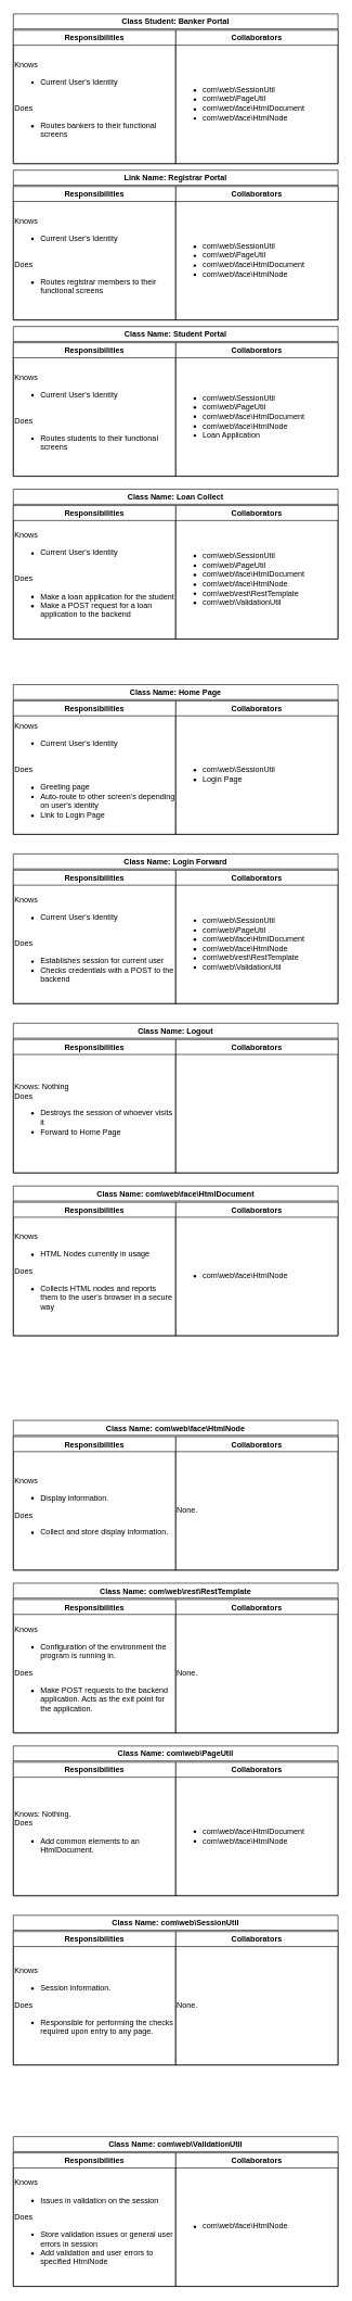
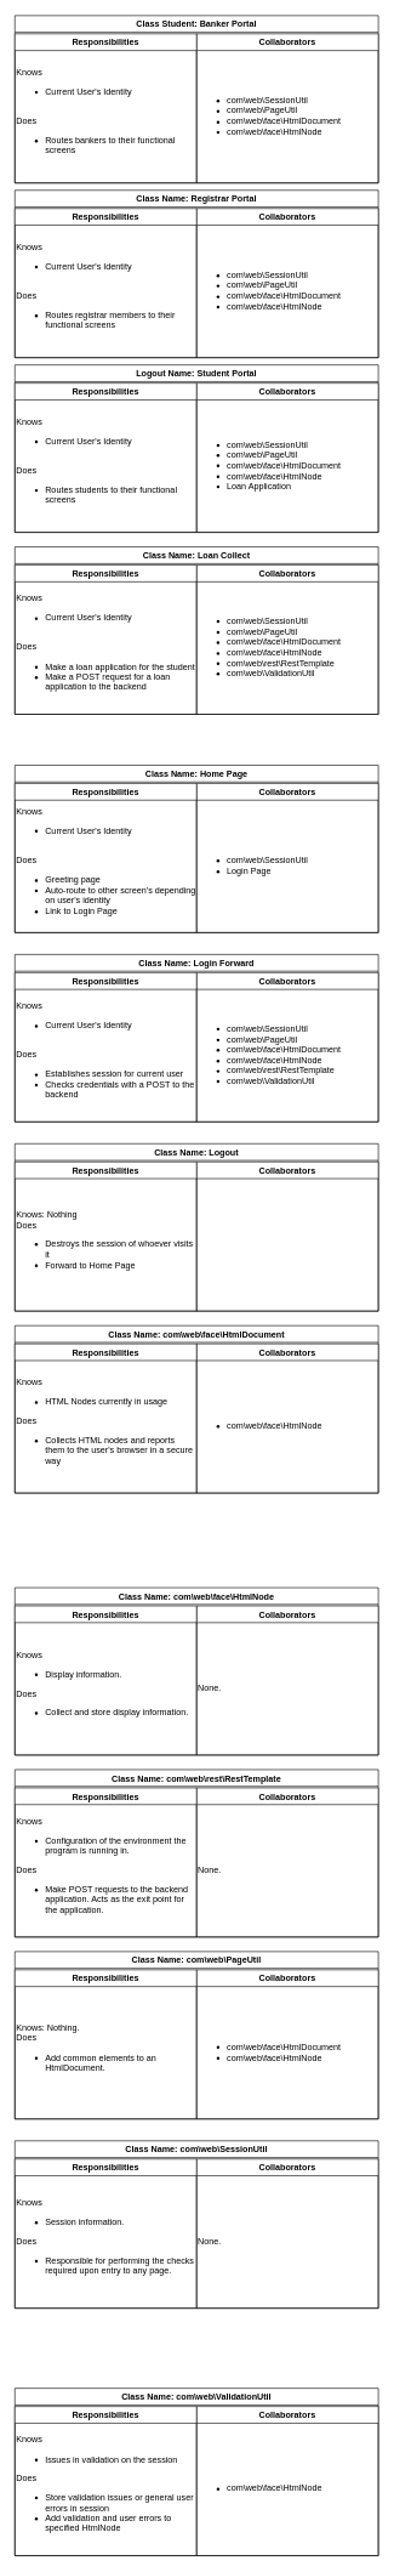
  <mxCell id="0" />
  <mxCell id="1" parent="0" />
  <mxCell id="2" value="Class Student: Banker Portal" style="swimlane;" parent="1" vertex="1"><mxGeometry x="20" y="20" width="500" height="230" as="geometry" /></mxCell>
  <mxCell id="3" value="Collaborators" style="swimlane;" parent="2" vertex="1"><mxGeometry x="250" y="25" width="250" height="205" as="geometry" /></mxCell>
  <mxCell id="4" value="&lt;ul&gt;&lt;li&gt;com\web\SessionUtil&lt;/li&gt;&lt;li&gt;com\web\PageUtil&lt;/li&gt;&lt;li&gt;com\web\face\HtmlDocument&lt;/li&gt;&lt;li&gt;com\web\face\HtmlNode&lt;/li&gt;&lt;/ul&gt;" style="text;html=1;strokeColor=none;fillColor=none;align=left;verticalAlign=middle;whiteSpace=wrap;rounded=0;" parent="3" vertex="1"><mxGeometry y="25" width="250" height="175" as="geometry" /></mxCell>
  <mxCell id="5" value="Responsibilities" style="swimlane;" parent="2" vertex="1"><mxGeometry y="25" width="250" height="205" as="geometry" /></mxCell>
  <mxCell id="6" value="Knows&lt;br&gt;&lt;ul&gt;&lt;li&gt;Current User's Identity&lt;/li&gt;&lt;/ul&gt;&lt;br&gt;Does&lt;br&gt;&lt;ul&gt;&lt;li&gt;Routes bankers to their functional screens&lt;/li&gt;&lt;/ul&gt;" style="text;html=1;strokeColor=none;fillColor=none;align=left;verticalAlign=middle;whiteSpace=wrap;rounded=0;" parent="5" vertex="1"><mxGeometry y="25" width="250" height="175" as="geometry" /></mxCell>
- <mxCell id="7" value="Link Name: Registrar Portal" style="swimlane;" parent="1" vertex="1"><mxGeometry x="20" y="260" width="500" height="230" as="geometry" /></mxCell>
+ <mxCell id="7" value="Class Name: Registrar Portal" style="swimlane;" parent="1" vertex="1"><mxGeometry x="20" y="260" width="500" height="230" as="geometry" /></mxCell>
  <mxCell id="8" value="Collaborators" style="swimlane;" parent="7" vertex="1"><mxGeometry x="250" y="25" width="250" height="205" as="geometry" /></mxCell>
  <mxCell id="9" value="&lt;ul&gt;&lt;li&gt;com\web\SessionUtil&lt;/li&gt;&lt;li&gt;com\web\PageUtil&lt;/li&gt;&lt;li&gt;com\web\face\HtmlDocument&lt;/li&gt;&lt;li&gt;com\web\face\HtmlNode&lt;/li&gt;&lt;/ul&gt;" style="text;html=1;strokeColor=none;fillColor=none;align=left;verticalAlign=middle;whiteSpace=wrap;rounded=0;" parent="8" vertex="1"><mxGeometry y="25" width="250" height="175" as="geometry" /></mxCell>
  <mxCell id="10" value="Responsibilities" style="swimlane;" parent="7" vertex="1"><mxGeometry y="25" width="250" height="205" as="geometry" /></mxCell>
  <mxCell id="11" value="Knows&lt;br&gt;&lt;ul&gt;&lt;li&gt;Current User's Identity&lt;/li&gt;&lt;/ul&gt;&lt;br&gt;Does&lt;br&gt;&lt;ul&gt;&lt;li&gt;Routes registrar members to their functional screens&lt;/li&gt;&lt;/ul&gt;" style="text;html=1;strokeColor=none;fillColor=none;align=left;verticalAlign=middle;whiteSpace=wrap;rounded=0;" parent="10" vertex="1"><mxGeometry y="25" width="250" height="175" as="geometry" /></mxCell>
- <mxCell id="12" value="Class Name: Student Portal" style="swimlane;" parent="1" vertex="1"><mxGeometry x="20" y="500" width="500" height="230" as="geometry" /></mxCell>
+ <mxCell id="12" value="Logout Name: Student Portal" style="swimlane;" parent="1" vertex="1"><mxGeometry x="20" y="500" width="500" height="230" as="geometry" /></mxCell>
  <mxCell id="13" value="Collaborators" style="swimlane;" parent="12" vertex="1"><mxGeometry x="250" y="25" width="250" height="205" as="geometry" /></mxCell>
  <mxCell id="14" value="&lt;ul&gt;&lt;li&gt;com\web\SessionUtil&lt;/li&gt;&lt;li&gt;com\web\PageUtil&lt;/li&gt;&lt;li&gt;com\web\face\HtmlDocument&lt;/li&gt;&lt;li&gt;com\web\face\HtmlNode&lt;/li&gt;&lt;li&gt;Loan Application&lt;/li&gt;&lt;/ul&gt;" style="text;html=1;strokeColor=none;fillColor=none;align=left;verticalAlign=middle;whiteSpace=wrap;rounded=0;" parent="13" vertex="1"><mxGeometry y="25" width="250" height="175" as="geometry" /></mxCell>
  <mxCell id="15" value="Responsibilities" style="swimlane;" parent="12" vertex="1"><mxGeometry y="25" width="250" height="205" as="geometry" /></mxCell>
  <mxCell id="16" value="Knows&lt;br&gt;&lt;ul&gt;&lt;li&gt;Current User's Identity&lt;/li&gt;&lt;/ul&gt;&lt;br&gt;Does&lt;br&gt;&lt;ul&gt;&lt;li&gt;Routes students to their functional screens&lt;/li&gt;&lt;/ul&gt;" style="text;html=1;strokeColor=none;fillColor=none;align=left;verticalAlign=middle;whiteSpace=wrap;rounded=0;" parent="15" vertex="1"><mxGeometry y="25" width="250" height="175" as="geometry" /></mxCell>
  <mxCell id="17" value="Class Name: Loan Collect" style="swimlane;" parent="1" vertex="1"><mxGeometry x="20" y="750" width="500" height="230" as="geometry" /></mxCell>
  <mxCell id="18" value="Collaborators" style="swimlane;" parent="17" vertex="1"><mxGeometry x="250" y="25" width="250" height="205" as="geometry" /></mxCell>
  <mxCell id="19" value="&lt;ul&gt;&lt;li&gt;com\web\SessionUtil&lt;/li&gt;&lt;li&gt;com\web\PageUtil&lt;/li&gt;&lt;li&gt;com\web\face\HtmlDocument&lt;/li&gt;&lt;li&gt;com\web\face\HtmlNode&lt;/li&gt;&lt;li&gt;com\web\rest\RestTemplate&lt;/li&gt;&lt;li&gt;com\web\ValidationUtil&lt;/li&gt;&lt;/ul&gt;" style="text;html=1;strokeColor=none;fillColor=none;align=left;verticalAlign=middle;whiteSpace=wrap;rounded=0;" parent="18" vertex="1"><mxGeometry y="25" width="250" height="175" as="geometry" /></mxCell>
  <mxCell id="20" value="Responsibilities" style="swimlane;" parent="17" vertex="1"><mxGeometry y="25" width="250" height="205" as="geometry" /></mxCell>
  <mxCell id="21" value="Knows&lt;br&gt;&lt;ul&gt;&lt;li&gt;Current User's Identity&lt;/li&gt;&lt;/ul&gt;&lt;br&gt;Does&lt;br&gt;&lt;ul&gt;&lt;li&gt;Make a loan application for the student&lt;/li&gt;&lt;li&gt;Make a POST request for a loan application to the backend&lt;/li&gt;&lt;/ul&gt;" style="text;html=1;strokeColor=none;fillColor=none;align=left;verticalAlign=middle;whiteSpace=wrap;rounded=0;" parent="20" vertex="1"><mxGeometry y="25" width="250" height="175" as="geometry" /></mxCell>
  <mxCell id="22" value="Class Name: Home Page" style="swimlane;" parent="1" vertex="1"><mxGeometry x="20" y="1050" width="500" height="230" as="geometry" /></mxCell>
  <mxCell id="23" value="Collaborators" style="swimlane;" parent="22" vertex="1"><mxGeometry x="250" y="25" width="250" height="205" as="geometry" /></mxCell>
  <mxCell id="24" value="&lt;ul&gt;&lt;li&gt;com\web\SessionUtil&lt;/li&gt;&lt;li&gt;Login Page&lt;/li&gt;&lt;/ul&gt;" style="text;html=1;strokeColor=none;fillColor=none;align=left;verticalAlign=middle;whiteSpace=wrap;rounded=0;" parent="23" vertex="1"><mxGeometry y="25" width="250" height="175" as="geometry" /></mxCell>
  <mxCell id="25" value="Responsibilities" style="swimlane;" parent="22" vertex="1"><mxGeometry y="25" width="250" height="205" as="geometry" /></mxCell>
  <mxCell id="26" value="Knows&lt;br&gt;&lt;ul&gt;&lt;li&gt;Current User's Identity&lt;/li&gt;&lt;/ul&gt;&lt;br&gt;Does&lt;br&gt;&lt;ul&gt;&lt;li&gt;Greeting page&lt;/li&gt;&lt;li&gt;Auto-route to other screen's depending on user's identity&lt;/li&gt;&lt;li&gt;Link to Login Page&lt;/li&gt;&lt;/ul&gt;" style="text;html=1;strokeColor=none;fillColor=none;align=left;verticalAlign=middle;whiteSpace=wrap;rounded=0;" parent="25" vertex="1"><mxGeometry y="25" width="250" height="175" as="geometry" /></mxCell>
  <mxCell id="27" value="Class Name: Login Forward" style="swimlane;" parent="1" vertex="1"><mxGeometry x="20" y="1310" width="500" height="230" as="geometry" /></mxCell>
  <mxCell id="28" value="Collaborators" style="swimlane;" parent="27" vertex="1"><mxGeometry x="250" y="25" width="250" height="205" as="geometry" /></mxCell>
  <mxCell id="29" value="&lt;ul&gt;&lt;li&gt;com\web\SessionUtil&lt;/li&gt;&lt;li&gt;com\web\PageUtil&lt;/li&gt;&lt;li&gt;com\web\face\HtmlDocument&lt;/li&gt;&lt;li&gt;com\web\face\HtmlNode&lt;/li&gt;&lt;li&gt;com\web\rest\RestTemplate&lt;/li&gt;&lt;li&gt;com\web\ValidationUtil&lt;/li&gt;&lt;/ul&gt;" style="text;html=1;strokeColor=none;fillColor=none;align=left;verticalAlign=middle;whiteSpace=wrap;rounded=0;" parent="28" vertex="1"><mxGeometry y="25" width="250" height="175" as="geometry" /></mxCell>
  <mxCell id="30" value="Responsibilities" style="swimlane;" parent="27" vertex="1"><mxGeometry y="25" width="250" height="205" as="geometry" /></mxCell>
  <mxCell id="31" value="Knows&lt;br&gt;&lt;ul&gt;&lt;li&gt;Current User's Identity&lt;/li&gt;&lt;/ul&gt;&lt;br&gt;Does&lt;br&gt;&lt;ul&gt;&lt;li&gt;Establishes session for current user&lt;/li&gt;&lt;li&gt;Checks credentials with a POST to the backend&lt;/li&gt;&lt;/ul&gt;" style="text;html=1;strokeColor=none;fillColor=none;align=left;verticalAlign=middle;whiteSpace=wrap;rounded=0;" parent="30" vertex="1"><mxGeometry y="25" width="250" height="175" as="geometry" /></mxCell>
  <mxCell id="32" value="Class Name: Logout" style="swimlane;" parent="1" vertex="1"><mxGeometry x="20" y="1570" width="500" height="230" as="geometry" /></mxCell>
  <mxCell id="33" value="Collaborators" style="swimlane;" parent="32" vertex="1"><mxGeometry x="250" y="25" width="250" height="205" as="geometry" /></mxCell>
  <mxCell id="34" value="Responsibilities" style="swimlane;" parent="32" vertex="1"><mxGeometry y="25" width="250" height="205" as="geometry" /></mxCell>
  <mxCell id="35" value="Knows: Nothing&lt;br&gt;Does&lt;br&gt;&lt;ul&gt;&lt;li&gt;Destroys the session of whoever visits it&lt;/li&gt;&lt;li&gt;Forward to Home Page&lt;/li&gt;&lt;/ul&gt;" style="text;html=1;strokeColor=none;fillColor=none;align=left;verticalAlign=middle;whiteSpace=wrap;rounded=0;" parent="34" vertex="1"><mxGeometry y="25" width="250" height="175" as="geometry" /></mxCell>
  <mxCell id="36" value="Class Name: com\web\face\HtmlDocument" style="swimlane;" vertex="1" parent="1"><mxGeometry x="20" y="1820" width="500" height="230" as="geometry" /></mxCell>
  <mxCell id="37" value="Collaborators" style="swimlane;" vertex="1" parent="36"><mxGeometry x="250" y="25" width="250" height="205" as="geometry" /></mxCell>
  <mxCell id="38" value="&lt;ul&gt;&lt;li&gt;com\web\face\HtmlNode&lt;/li&gt;&lt;/ul&gt;" style="text;html=1;strokeColor=none;fillColor=none;align=left;verticalAlign=middle;whiteSpace=wrap;rounded=0;" vertex="1" parent="37"><mxGeometry y="25" width="250" height="175" as="geometry" /></mxCell>
  <mxCell id="39" value="Responsibilities" style="swimlane;" vertex="1" parent="36"><mxGeometry y="25" width="250" height="205" as="geometry" /></mxCell>
  <mxCell id="40" value="Knows&lt;br&gt;&lt;ul&gt;&lt;li&gt;HTML Nodes currently in usage&lt;/li&gt;&lt;/ul&gt;Does&lt;br&gt;&lt;ul&gt;&lt;li&gt;Collects HTML nodes and reports them to the user's browser in a secure way&lt;/li&gt;&lt;/ul&gt;" style="text;html=1;strokeColor=none;fillColor=none;align=left;verticalAlign=middle;whiteSpace=wrap;rounded=0;" vertex="1" parent="39"><mxGeometry y="25" width="250" height="175" as="geometry" /></mxCell>
  <mxCell id="41" value="Class Name: com\web\face\HtmlNode" style="swimlane;" vertex="1" parent="1"><mxGeometry x="20" y="2180" width="500" height="230" as="geometry" /></mxCell>
  <mxCell id="42" value="Collaborators" style="swimlane;" vertex="1" parent="41"><mxGeometry x="250" y="25" width="250" height="205" as="geometry" /></mxCell>
  <mxCell id="43" value="&lt;div&gt;None.&lt;/div&gt;" style="text;html=1;strokeColor=none;fillColor=none;align=left;verticalAlign=middle;whiteSpace=wrap;rounded=0;" vertex="1" parent="42"><mxGeometry y="25" width="250" height="175" as="geometry" /></mxCell>
  <mxCell id="44" value="Responsibilities" style="swimlane;" vertex="1" parent="41"><mxGeometry y="25" width="250" height="205" as="geometry" /></mxCell>
  <mxCell id="45" value="Knows&lt;br&gt;&lt;ul&gt;&lt;li&gt;Display information.&lt;/li&gt;&lt;/ul&gt;Does&lt;br&gt;&lt;ul&gt;&lt;li&gt;Collect and store display information.&lt;/li&gt;&lt;/ul&gt;" style="text;html=1;strokeColor=none;fillColor=none;align=left;verticalAlign=middle;whiteSpace=wrap;rounded=0;" vertex="1" parent="44"><mxGeometry y="25" width="250" height="175" as="geometry" /></mxCell>
  <mxCell id="46" value="Class Name: com\web\rest\RestTemplate" style="swimlane;" vertex="1" parent="1"><mxGeometry x="20" y="2430" width="500" height="230" as="geometry" /></mxCell>
  <mxCell id="47" value="Collaborators" style="swimlane;" vertex="1" parent="46"><mxGeometry x="250" y="25" width="250" height="205" as="geometry" /></mxCell>
  <mxCell id="48" value="&lt;div&gt;None.&lt;/div&gt;" style="text;html=1;strokeColor=none;fillColor=none;align=left;verticalAlign=middle;whiteSpace=wrap;rounded=0;" vertex="1" parent="47"><mxGeometry y="25" width="250" height="175" as="geometry" /></mxCell>
  <mxCell id="49" value="Responsibilities" style="swimlane;" vertex="1" parent="46"><mxGeometry y="25" width="250" height="205" as="geometry" /></mxCell>
  <mxCell id="50" value="Knows&lt;br&gt;&lt;ul&gt;&lt;li&gt;Configuration of the environment the program is running in.&lt;/li&gt;&lt;/ul&gt;Does&lt;br&gt;&lt;ul&gt;&lt;li&gt;Make POST requests to the backend application. Acts as the exit point for the application.&lt;/li&gt;&lt;/ul&gt;" style="text;html=1;strokeColor=none;fillColor=none;align=left;verticalAlign=middle;whiteSpace=wrap;rounded=0;" vertex="1" parent="49"><mxGeometry y="25" width="250" height="175" as="geometry" /></mxCell>
  <mxCell id="51" value="Class Name: com\web\PageUtil" style="swimlane;" vertex="1" parent="1"><mxGeometry x="20" y="2680" width="500" height="230" as="geometry" /></mxCell>
  <mxCell id="52" value="Collaborators" style="swimlane;" vertex="1" parent="51"><mxGeometry x="250" y="25" width="250" height="205" as="geometry" /></mxCell>
  <mxCell id="53" value="&lt;ul&gt;&lt;li&gt;com\web\face\HtmlDocument&lt;/li&gt;&lt;li&gt;com\web\face\HtmlNode&lt;/li&gt;&lt;/ul&gt;" style="text;html=1;strokeColor=none;fillColor=none;align=left;verticalAlign=middle;whiteSpace=wrap;rounded=0;" vertex="1" parent="52"><mxGeometry y="25" width="250" height="175" as="geometry" /></mxCell>
  <mxCell id="54" value="Responsibilities" style="swimlane;" vertex="1" parent="51"><mxGeometry y="25" width="250" height="205" as="geometry" /></mxCell>
  <mxCell id="55" value="Knows: Nothing.&lt;br&gt;Does&lt;br&gt;&lt;ul&gt;&lt;li&gt;Add common elements to an HtmlDocument.&lt;/li&gt;&lt;/ul&gt;" style="text;html=1;strokeColor=none;fillColor=none;align=left;verticalAlign=middle;whiteSpace=wrap;rounded=0;" vertex="1" parent="54"><mxGeometry y="25" width="250" height="175" as="geometry" /></mxCell>
  <mxCell id="56" value="Class Name: com\web\SessionUtil" style="swimlane;" vertex="1" parent="1"><mxGeometry x="20" y="2940" width="500" height="230" as="geometry" /></mxCell>
  <mxCell id="57" value="Collaborators" style="swimlane;" vertex="1" parent="56"><mxGeometry x="250" y="25" width="250" height="205" as="geometry" /></mxCell>
  <mxCell id="58" value="&lt;div&gt;None.&lt;/div&gt;" style="text;html=1;strokeColor=none;fillColor=none;align=left;verticalAlign=middle;whiteSpace=wrap;rounded=0;" vertex="1" parent="57"><mxGeometry y="25" width="250" height="175" as="geometry" /></mxCell>
  <mxCell id="59" value="Responsibilities" style="swimlane;" vertex="1" parent="56"><mxGeometry y="25" width="250" height="205" as="geometry" /></mxCell>
  <mxCell id="60" value="Knows&lt;br&gt;&lt;ul&gt;&lt;li&gt;Session information.&lt;/li&gt;&lt;/ul&gt;Does&lt;br&gt;&lt;ul&gt;&lt;li&gt;Responsible for performing the checks required upon entry to any page.&lt;/li&gt;&lt;/ul&gt;" style="text;html=1;strokeColor=none;fillColor=none;align=left;verticalAlign=middle;whiteSpace=wrap;rounded=0;" vertex="1" parent="59"><mxGeometry y="25" width="250" height="175" as="geometry" /></mxCell>
  <mxCell id="61" value="Class Name: com\web\ValidationUtil" style="swimlane;" vertex="1" parent="1"><mxGeometry x="20" y="3280" width="500" height="230" as="geometry" /></mxCell>
  <mxCell id="62" value="Collaborators" style="swimlane;" vertex="1" parent="61"><mxGeometry x="250" y="25" width="250" height="205" as="geometry" /></mxCell>
  <mxCell id="63" value="&lt;ul&gt;&lt;li&gt;&lt;span&gt;com\web\face\HtmlNode&lt;/span&gt;&lt;br&gt;&lt;/li&gt;&lt;/ul&gt;" style="text;html=1;strokeColor=none;fillColor=none;align=left;verticalAlign=middle;whiteSpace=wrap;rounded=0;" vertex="1" parent="62"><mxGeometry y="25" width="250" height="175" as="geometry" /></mxCell>
  <mxCell id="64" value="Responsibilities" style="swimlane;" vertex="1" parent="61"><mxGeometry y="25" width="250" height="205" as="geometry" /></mxCell>
  <mxCell id="65" value="Knows&lt;br&gt;&lt;ul&gt;&lt;li&gt;Issues in validation on the session&lt;/li&gt;&lt;/ul&gt;Does&lt;br&gt;&lt;ul&gt;&lt;li&gt;Store validation issues or general user errors in session&lt;/li&gt;&lt;li&gt;Add validation and user errors to specified HtmlNode&lt;/li&gt;&lt;/ul&gt;" style="text;html=1;strokeColor=none;fillColor=none;align=left;verticalAlign=middle;whiteSpace=wrap;rounded=0;" vertex="1" parent="64"><mxGeometry y="25" width="250" height="175" as="geometry" /></mxCell>
